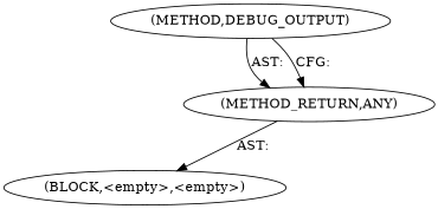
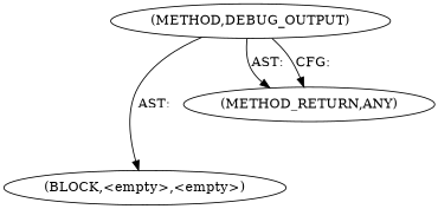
  digraph {
    n1 [label=<(METHOD,DEBUG_OUTPUT)>]
    n2 [label=<(BLOCK,&lt;empty&gt;,&lt;empty&gt;)>]
    n3 [label=<(METHOD_RETURN,ANY)>]
-   n3 -> n2 [label="AST: "]
+   n1 -> n2 [label="AST: "]
    n1 -> n3 [label="AST: "]
    n1 -> n3 [label="CFG: "]
  }
